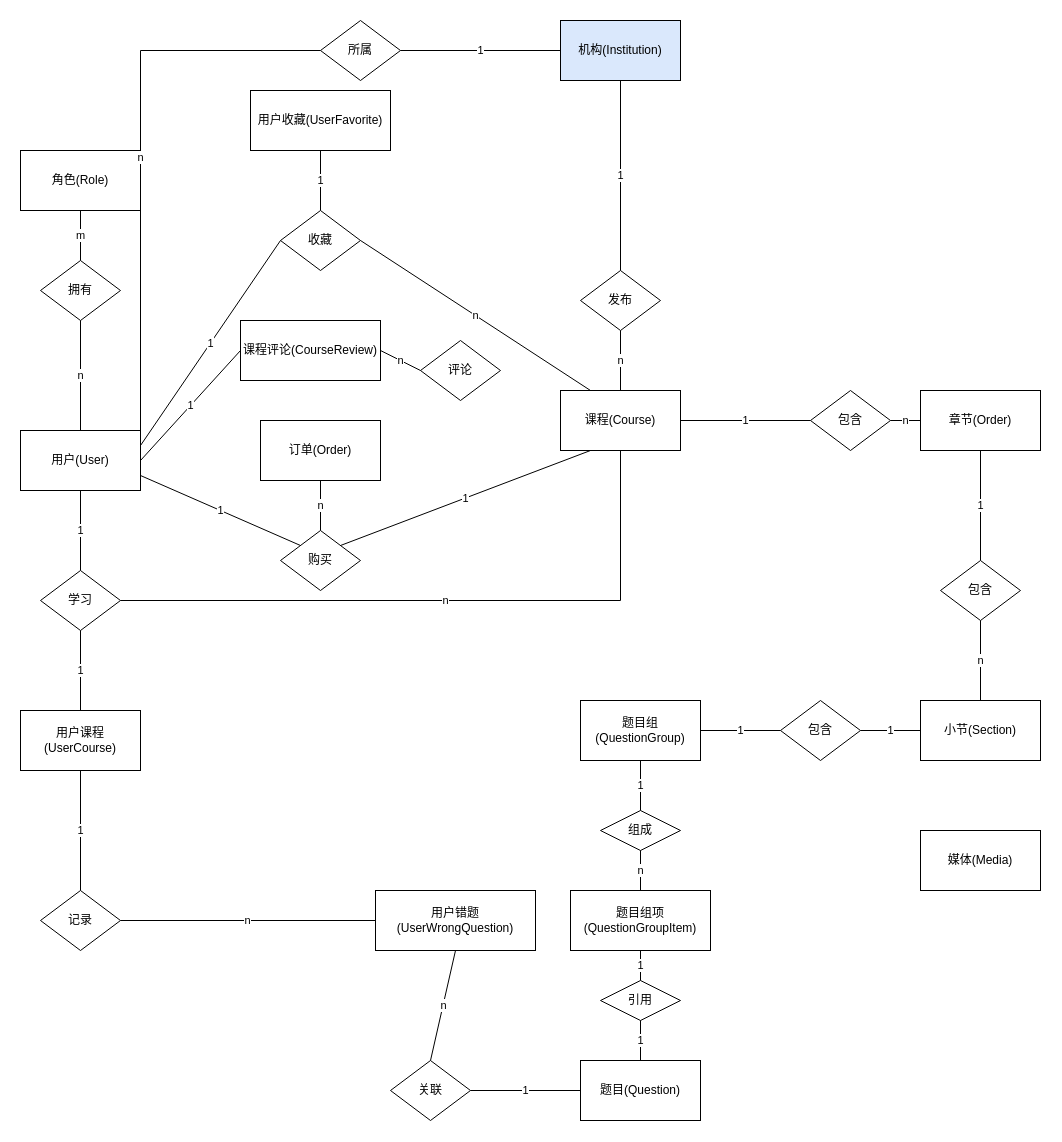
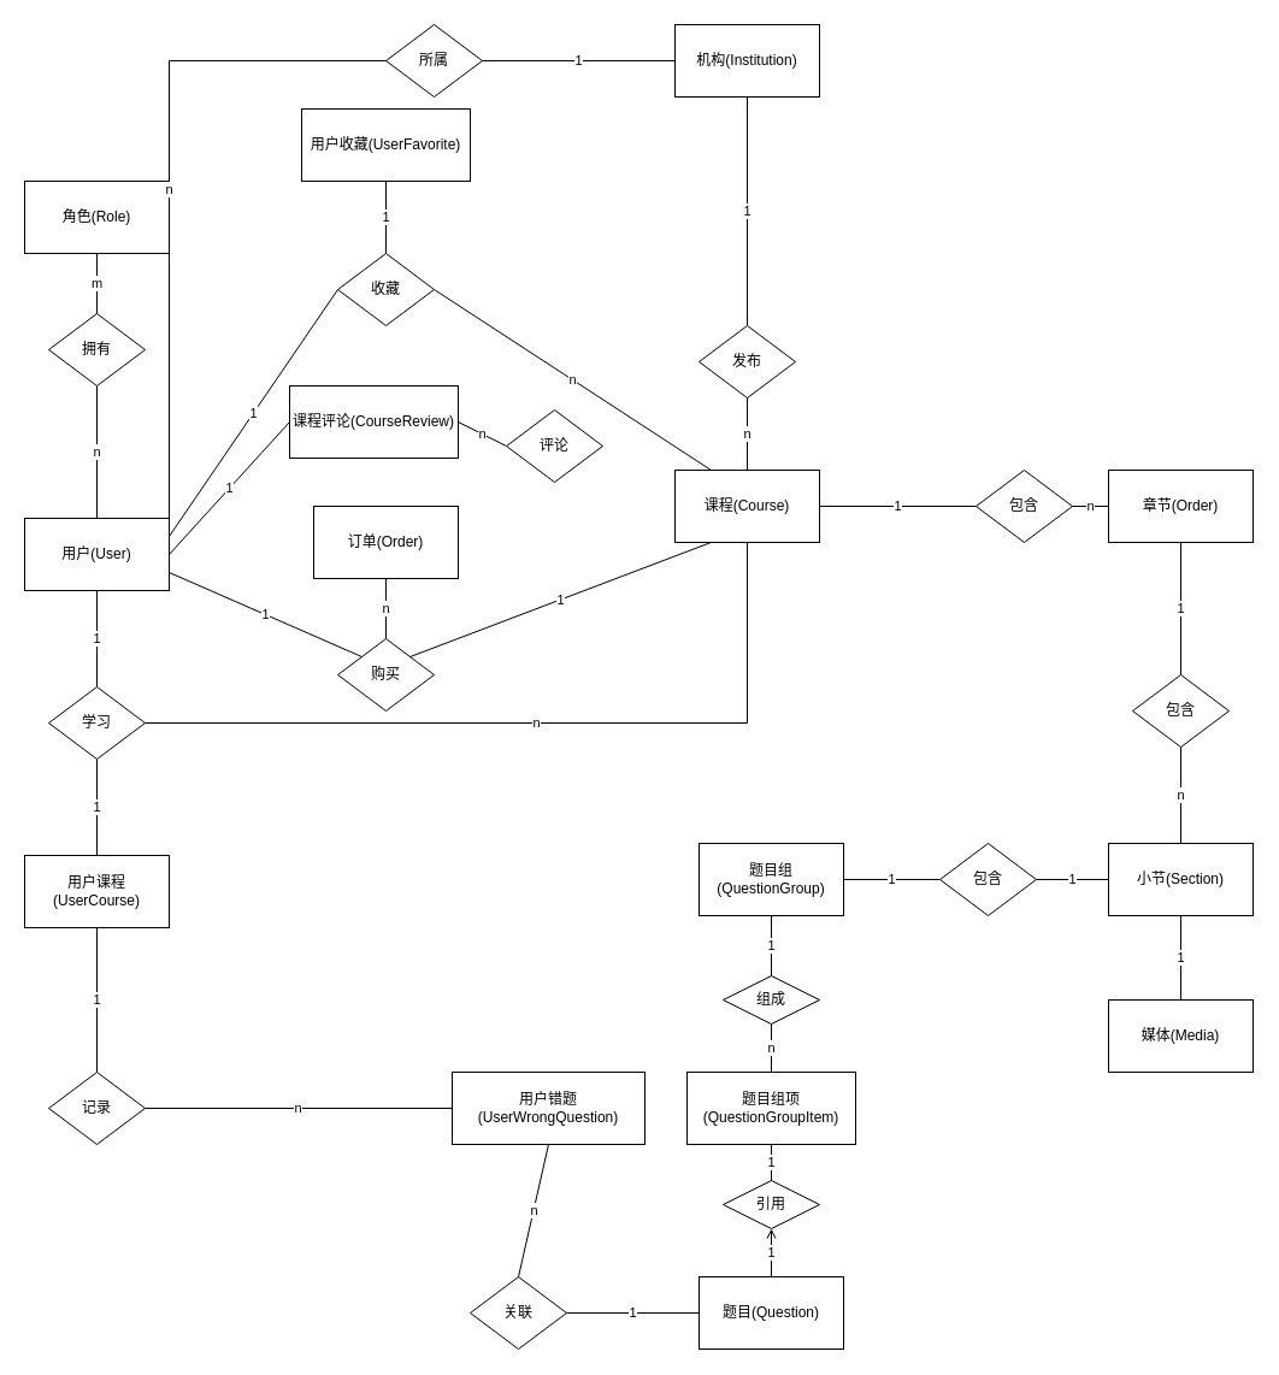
  <mxCell id="0" />
  <mxCell id="1" parent="0" />
  <mxCell id="2" value="用户(User)" style="whiteSpace=wrap;html=1;" parent="1" vertex="1"><mxGeometry x="20" y="430" width="120" height="60" as="geometry" /></mxCell>
  <mxCell id="3" value="角色(Role)" style="whiteSpace=wrap;html=1;" parent="1" vertex="1"><mxGeometry x="20" y="150" width="120" height="60" as="geometry" /></mxCell>
- <mxCell id="4" value="机构(Institution)" style="whiteSpace=wrap;html=1;fillColor=#dae8fc;" parent="1" vertex="1"><mxGeometry x="560" y="20" width="120" height="60" as="geometry" /></mxCell>
+ <mxCell id="4" value="机构(Institution)" style="whiteSpace=wrap;html=1;" parent="1" vertex="1"><mxGeometry x="560" y="20" width="120" height="60" as="geometry" /></mxCell>
  <mxCell id="5" value="课程(Course)" style="whiteSpace=wrap;html=1;" parent="1" vertex="1"><mxGeometry x="560" y="390" width="120" height="60" as="geometry" /></mxCell>
  <mxCell id="6" value="章节(Order)" style="whiteSpace=wrap;html=1;" parent="1" vertex="1"><mxGeometry x="920" y="390" width="120" height="60" as="geometry" /></mxCell>
  <mxCell id="7" value="小节(Section)" style="whiteSpace=wrap;html=1;" parent="1" vertex="1"><mxGeometry x="920" y="700" width="120" height="60" as="geometry" /></mxCell>
  <mxCell id="8" value="媒体(Media)" style="whiteSpace=wrap;html=1;" parent="1" vertex="1"><mxGeometry x="920" y="830" width="120" height="60" as="geometry" /></mxCell>
  <mxCell id="9" value="题目(Question)" style="whiteSpace=wrap;html=1;" parent="1" vertex="1"><mxGeometry x="580" y="1060" width="120" height="60" as="geometry" /></mxCell>
  <mxCell id="10" value="题目组(QuestionGroup)" style="whiteSpace=wrap;html=1;" parent="1" vertex="1"><mxGeometry x="580" y="700" width="120" height="60" as="geometry" /></mxCell>
  <mxCell id="11" value="题目组项(QuestionGroupItem)" style="whiteSpace=wrap;html=1;" parent="1" vertex="1"><mxGeometry x="570" y="890" width="140" height="60" as="geometry" /></mxCell>
  <mxCell id="12" value="用户课程(UserCourse)" style="whiteSpace=wrap;html=1;" parent="1" vertex="1"><mxGeometry x="20" y="710" width="120" height="60" as="geometry" /></mxCell>
  <mxCell id="13" value="订单(Order)" style="whiteSpace=wrap;html=1;" parent="1" vertex="1"><mxGeometry x="260" y="420" width="120" height="60" as="geometry" /></mxCell>
  <mxCell id="14" value="用户收藏(UserFavorite)" style="whiteSpace=wrap;html=1;" parent="1" vertex="1"><mxGeometry x="250" y="90" width="140" height="60" as="geometry" /></mxCell>
  <mxCell id="15" value="课程评论(CourseReview)" style="whiteSpace=wrap;html=1;" parent="1" vertex="1"><mxGeometry x="240" y="320" width="140" height="60" as="geometry" /></mxCell>
  <mxCell id="16" value="用户错题(UserWrongQuestion)" style="whiteSpace=wrap;html=1;" parent="1" vertex="1"><mxGeometry x="375" y="890" width="160" height="60" as="geometry" /></mxCell>
  <mxCell id="17" value="拥有" style="rhombus;whiteSpace=wrap;html=1;" parent="1" vertex="1"><mxGeometry x="40" y="260" width="80" height="60" as="geometry" /></mxCell>
  <mxCell id="18" value="所属" style="rhombus;whiteSpace=wrap;html=1;" parent="1" vertex="1"><mxGeometry x="320" y="20" width="80" height="60" as="geometry" /></mxCell>
  <mxCell id="19" value="发布" style="rhombus;whiteSpace=wrap;html=1;" parent="1" vertex="1"><mxGeometry x="580" y="270" width="80" height="60" as="geometry" /></mxCell>
  <mxCell id="20" value="包含" style="rhombus;whiteSpace=wrap;html=1;" parent="1" vertex="1"><mxGeometry x="810" y="390" width="80" height="60" as="geometry" /></mxCell>
  <mxCell id="21" value="包含" style="rhombus;whiteSpace=wrap;html=1;" parent="1" vertex="1"><mxGeometry x="940" y="560" width="80" height="60" as="geometry" /></mxCell>
  <mxCell id="22" value="包含" style="rhombus;whiteSpace=wrap;html=1;" parent="1" vertex="1"><mxGeometry x="780" y="700" width="80" height="60" as="geometry" /></mxCell>
  <mxCell id="23" value="组成" style="rhombus;whiteSpace=wrap;html=1;" parent="1" vertex="1"><mxGeometry x="600" y="810" width="80" height="40" as="geometry" /></mxCell>
  <mxCell id="24" value="引用" style="rhombus;whiteSpace=wrap;html=1;" parent="1" vertex="1"><mxGeometry x="600" y="980" width="80" height="40" as="geometry" /></mxCell>
  <mxCell id="25" value="购买" style="rhombus;whiteSpace=wrap;html=1;" parent="1" vertex="1"><mxGeometry x="280" y="530" width="80" height="60" as="geometry" /></mxCell>
  <mxCell id="26" value="学习" style="rhombus;whiteSpace=wrap;html=1;" parent="1" vertex="1"><mxGeometry x="40" y="570" width="80" height="60" as="geometry" /></mxCell>
  <mxCell id="27" value="收藏" style="rhombus;whiteSpace=wrap;html=1;" parent="1" vertex="1"><mxGeometry x="280" y="210" width="80" height="60" as="geometry" /></mxCell>
  <mxCell id="28" value="评论" style="rhombus;whiteSpace=wrap;html=1;" parent="1" vertex="1"><mxGeometry x="420" y="340" width="80" height="60" as="geometry" /></mxCell>
  <mxCell id="29" value="记录" style="rhombus;whiteSpace=wrap;html=1;" parent="1" vertex="1"><mxGeometry x="40" y="890" width="80" height="60" as="geometry" /></mxCell>
  <mxCell id="30" value="关联" style="rhombus;whiteSpace=wrap;html=1;" parent="1" vertex="1"><mxGeometry x="390" y="1060" width="80" height="60" as="geometry" /></mxCell>
  <mxCell id="31" value="n" style="endArrow=none;html=1;rounded=0;exitX=0.5;exitY=0;exitDx=0;exitDy=0;entryX=0.5;entryY=1;entryDx=0;entryDy=0;" parent="1" source="2" target="17" edge="1"><mxGeometry relative="1" as="geometry" /></mxCell>
  <mxCell id="32" value="m" style="endArrow=none;html=1;rounded=0;exitX=0.5;exitY=1;exitDx=0;exitDy=0;entryX=0.5;entryY=0;entryDx=0;entryDy=0;" parent="1" source="3" target="17" edge="1"><mxGeometry relative="1" as="geometry" /></mxCell>
  <mxCell id="33" value="n" style="endArrow=none;html=1;rounded=0;entryX=0;entryY=0.5;entryDx=0;entryDy=0;exitX=1;exitY=0.25;exitDx=0;exitDy=0;" parent="1" source="2" target="18" edge="1"><mxGeometry relative="1" as="geometry"><Array as="points"><mxPoint x="140" y="50" /></Array><mxPoint x="140" y="430" as="sourcePoint" /></mxGeometry></mxCell>
  <mxCell id="34" value="1" style="endArrow=none;html=1;rounded=0;exitX=0;exitY=0.5;exitDx=0;exitDy=0;entryX=1;entryY=0.5;entryDx=0;entryDy=0;" parent="1" source="4" target="18" edge="1"><mxGeometry relative="1" as="geometry" /></mxCell>
  <mxCell id="35" value="1" style="endArrow=none;html=1;rounded=0;exitX=0.5;exitY=1;exitDx=0;exitDy=0;entryX=0.5;entryY=0;entryDx=0;entryDy=0;" parent="1" source="4" target="19" edge="1"><mxGeometry relative="1" as="geometry" /></mxCell>
  <mxCell id="36" value="n" style="endArrow=none;html=1;rounded=0;exitX=0.5;exitY=0;exitDx=0;exitDy=0;entryX=0.5;entryY=1;entryDx=0;entryDy=0;" parent="1" source="5" target="19" edge="1"><mxGeometry relative="1" as="geometry" /></mxCell>
  <mxCell id="37" value="1" style="endArrow=none;html=1;rounded=0;exitX=1;exitY=0.5;exitDx=0;exitDy=0;entryX=0;entryY=0.5;entryDx=0;entryDy=0;" parent="1" source="5" target="20" edge="1"><mxGeometry relative="1" as="geometry" /></mxCell>
  <mxCell id="38" value="n" style="endArrow=none;html=1;rounded=0;exitX=0;exitY=0.5;exitDx=0;exitDy=0;entryX=1;entryY=0.5;entryDx=0;entryDy=0;" parent="1" source="6" target="20" edge="1"><mxGeometry relative="1" as="geometry" /></mxCell>
  <mxCell id="39" value="1" style="endArrow=none;html=1;rounded=0;exitX=0.5;exitY=1;exitDx=0;exitDy=0;entryX=0.5;entryY=0;entryDx=0;entryDy=0;" parent="1" source="6" target="21" edge="1"><mxGeometry relative="1" as="geometry" /></mxCell>
  <mxCell id="40" value="n" style="endArrow=none;html=1;rounded=0;exitX=0.5;exitY=0;exitDx=0;exitDy=0;entryX=0.5;entryY=1;entryDx=0;entryDy=0;" parent="1" source="7" target="21" edge="1"><mxGeometry relative="1" as="geometry" /></mxCell>
+ <mxCell id="41" value="1" style="endArrow=none;html=1;rounded=0;exitX=0.5;exitY=1;exitDx=0;exitDy=0;" parent="1" source="7" target="8" edge="1"><mxGeometry relative="1" as="geometry" /></mxCell>
  <mxCell id="42" value="1" style="endArrow=none;html=1;rounded=0;exitX=0;exitY=0.5;exitDx=0;exitDy=0;entryX=1;entryY=0.5;entryDx=0;entryDy=0;" parent="1" source="7" target="22" edge="1"><mxGeometry relative="1" as="geometry" /></mxCell>
  <mxCell id="43" value="1" style="endArrow=none;html=1;rounded=0;entryX=0;entryY=0.5;entryDx=0;entryDy=0;" parent="1" source="10" target="22" edge="1"><mxGeometry relative="1" as="geometry" /></mxCell>
  <mxCell id="44" value="1" style="endArrow=none;html=1;rounded=0;exitX=0.5;exitY=1;exitDx=0;exitDy=0;entryX=0.5;entryY=0;entryDx=0;entryDy=0;" parent="1" source="10" target="23" edge="1"><mxGeometry relative="1" as="geometry" /></mxCell>
  <mxCell id="45" value="n" style="endArrow=none;html=1;rounded=0;exitX=0.5;exitY=0;exitDx=0;exitDy=0;entryX=0.5;entryY=1;entryDx=0;entryDy=0;" parent="1" source="11" target="23" edge="1"><mxGeometry relative="1" as="geometry" /></mxCell>
  <mxCell id="46" value="1" style="endArrow=none;html=1;rounded=0;exitX=0.5;exitY=1;exitDx=0;exitDy=0;entryX=0.5;entryY=0;entryDx=0;entryDy=0;" parent="1" source="11" target="24" edge="1"><mxGeometry relative="1" as="geometry" /></mxCell>
- <mxCell id="47" value="1" style="endArrow=none;html=1;rounded=0;exitX=0.5;exitY=0;exitDx=0;exitDy=0;entryX=0.5;entryY=1;entryDx=0;entryDy=0;" parent="1" source="9" target="24" edge="1"><mxGeometry relative="1" as="geometry" /></mxCell>
+ <mxCell id="47" value="1" style="endArrow=open;html=1;rounded=0;exitX=0.5;exitY=0;exitDx=0;exitDy=0;entryX=0.5;entryY=1;entryDx=0;entryDy=0;" parent="1" source="9" target="24" edge="1"><mxGeometry relative="1" as="geometry" /></mxCell>
  <mxCell id="48" value="1" style="endArrow=none;html=1;rounded=0;exitX=1;exitY=0.75;exitDx=0;exitDy=0;entryX=0;entryY=0;entryDx=0;entryDy=0;" parent="1" source="2" target="25" edge="1"><mxGeometry relative="1" as="geometry" /></mxCell>
  <mxCell id="49" value="1" style="endArrow=none;html=1;rounded=0;exitX=0.25;exitY=1;exitDx=0;exitDy=0;entryX=1;entryY=0;entryDx=0;entryDy=0;" parent="1" source="5" target="25" edge="1"><mxGeometry relative="1" as="geometry" /></mxCell>
  <mxCell id="50" value="n" style="endArrow=none;html=1;rounded=0;exitX=0.5;exitY=1;exitDx=0;exitDy=0;" parent="1" source="13" edge="1"><mxGeometry relative="1" as="geometry"><Array as="points" /><mxPoint x="320" y="530" as="targetPoint" /></mxGeometry></mxCell>
  <mxCell id="51" value="1" style="endArrow=none;html=1;rounded=0;exitX=0.5;exitY=1;exitDx=0;exitDy=0;entryX=0.5;entryY=0;entryDx=0;entryDy=0;" parent="1" source="2" target="26" edge="1"><mxGeometry relative="1" as="geometry" /></mxCell>
  <mxCell id="52" value="n" style="endArrow=none;html=1;rounded=0;exitX=0.5;exitY=1;exitDx=0;exitDy=0;entryX=1;entryY=0.5;entryDx=0;entryDy=0;" parent="1" source="5" target="26" edge="1"><mxGeometry relative="1" as="geometry"><Array as="points"><mxPoint x="620" y="600" /></Array></mxGeometry></mxCell>
  <mxCell id="53" value="1" style="endArrow=none;html=1;rounded=0;exitX=0.5;exitY=0;exitDx=0;exitDy=0;entryX=0.5;entryY=1;entryDx=0;entryDy=0;" parent="1" source="12" target="26" edge="1"><mxGeometry relative="1" as="geometry" /></mxCell>
  <mxCell id="54" value="1" style="endArrow=none;html=1;rounded=0;exitX=1;exitY=0.25;exitDx=0;exitDy=0;entryX=0;entryY=0.5;entryDx=0;entryDy=0;" parent="1" source="2" target="27" edge="1"><mxGeometry relative="1" as="geometry" /></mxCell>
  <mxCell id="55" value="n" style="endArrow=none;html=1;rounded=0;exitX=0.25;exitY=0;exitDx=0;exitDy=0;entryX=1;entryY=0.5;entryDx=0;entryDy=0;" parent="1" source="5" target="27" edge="1"><mxGeometry relative="1" as="geometry" /></mxCell>
  <mxCell id="56" value="1" style="endArrow=none;html=1;rounded=0;exitX=0.5;exitY=1;exitDx=0;exitDy=0;entryX=0.5;entryY=0;entryDx=0;entryDy=0;" parent="1" source="14" target="27" edge="1"><mxGeometry relative="1" as="geometry" /></mxCell>
  <mxCell id="57" value="1" style="endArrow=none;html=1;rounded=0;exitX=1;exitY=0.5;exitDx=0;exitDy=0;entryX=0;entryY=0.5;entryDx=0;entryDy=0;" parent="1" source="2" target="15" edge="1"><mxGeometry relative="1" as="geometry" /></mxCell>
  <mxCell id="58" value="n" style="endArrow=none;html=1;rounded=0;exitX=1;exitY=0.5;exitDx=0;exitDy=0;entryX=0;entryY=0.5;entryDx=0;entryDy=0;" parent="1" source="15" target="28" edge="1"><mxGeometry relative="1" as="geometry" /></mxCell>
  <mxCell id="59" value="1" style="endArrow=none;html=1;rounded=0;exitX=0.5;exitY=1;exitDx=0;exitDy=0;entryX=0.5;entryY=0;entryDx=0;entryDy=0;" parent="1" source="12" target="29" edge="1"><mxGeometry relative="1" as="geometry" /></mxCell>
  <mxCell id="60" value="n" style="endArrow=none;html=1;rounded=0;exitX=0;exitY=0.5;exitDx=0;exitDy=0;entryX=1;entryY=0.5;entryDx=0;entryDy=0;" parent="1" source="16" target="29" edge="1"><mxGeometry relative="1" as="geometry"><Array as="points" /></mxGeometry></mxCell>
  <mxCell id="61" value="n" style="endArrow=none;html=1;rounded=0;exitX=0.5;exitY=1;exitDx=0;exitDy=0;entryX=0.5;entryY=0;entryDx=0;entryDy=0;" parent="1" source="16" target="30" edge="1"><mxGeometry relative="1" as="geometry" /></mxCell>
  <mxCell id="62" value="1" style="endArrow=none;html=1;rounded=0;exitX=0;exitY=0.5;exitDx=0;exitDy=0;entryX=1;entryY=0.5;entryDx=0;entryDy=0;" parent="1" source="9" target="30" edge="1"><mxGeometry relative="1" as="geometry" /></mxCell>
